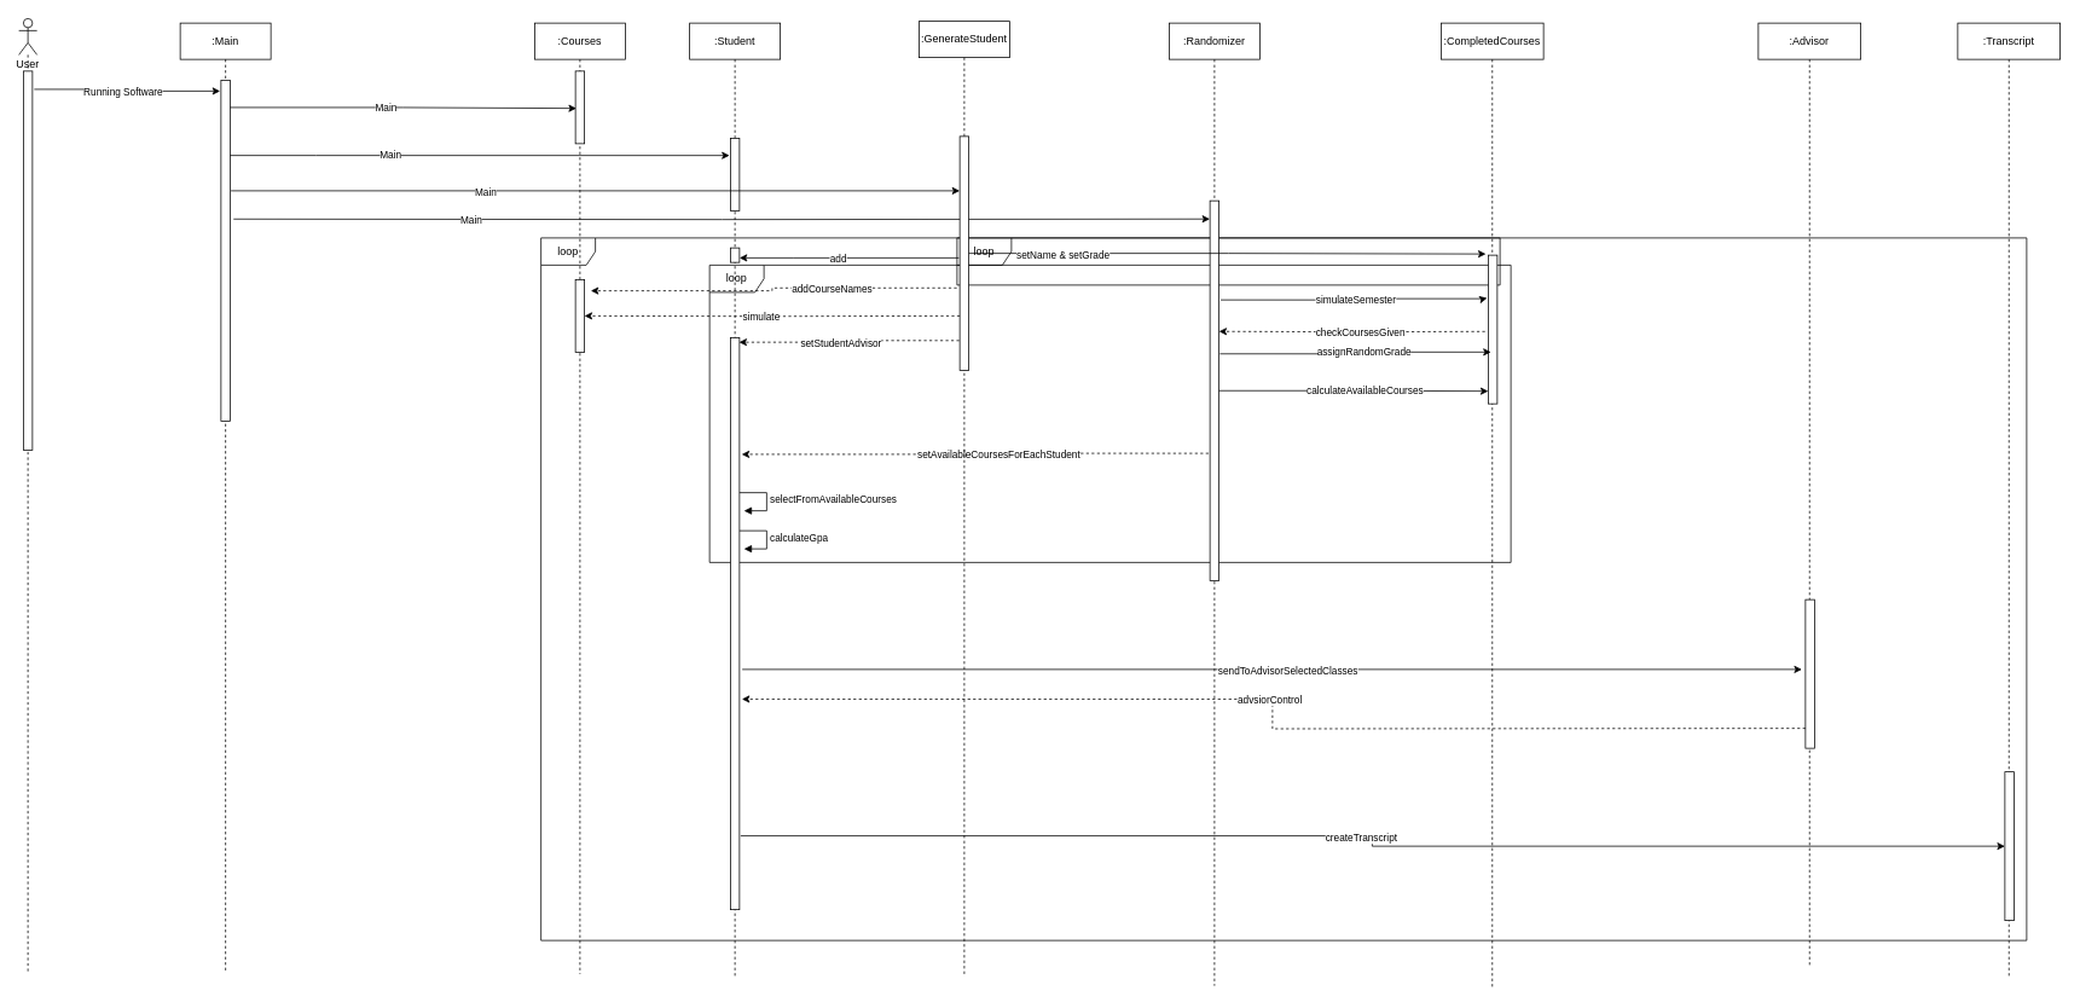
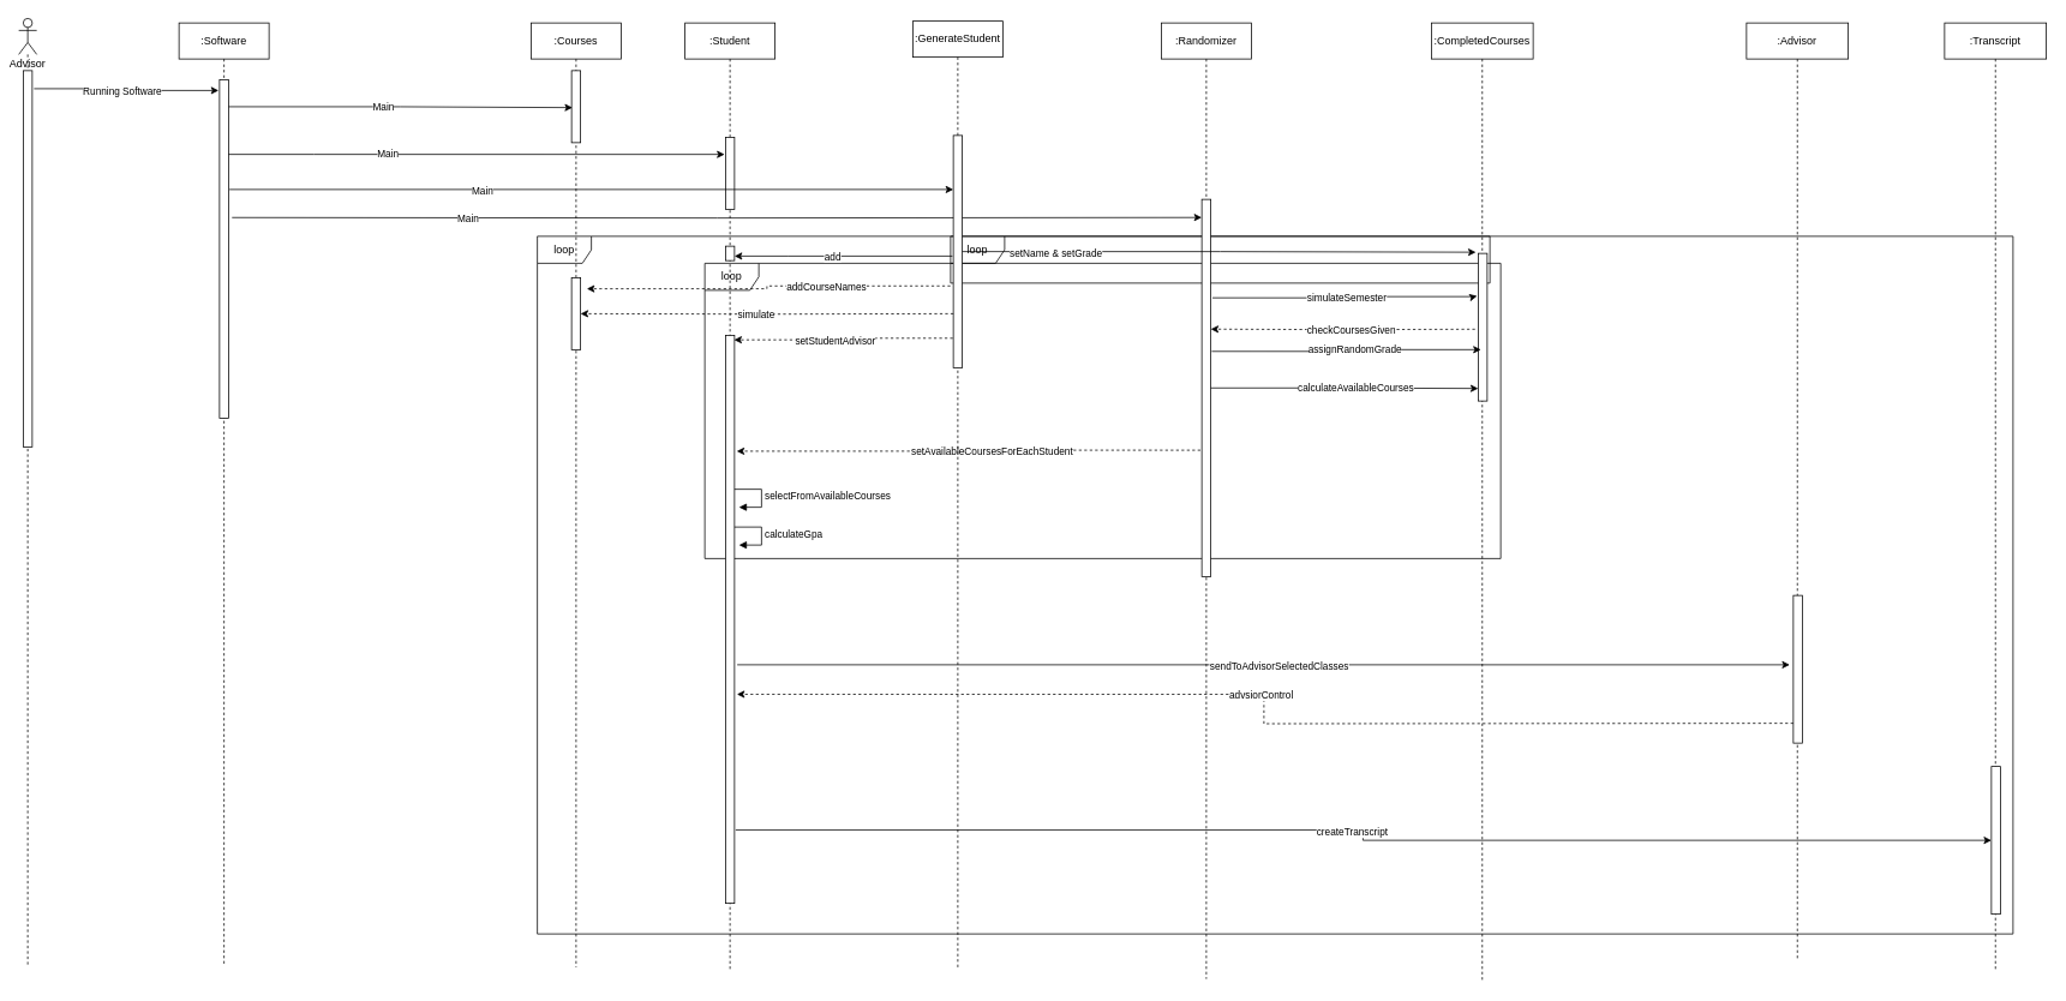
  <mxCell id="0" />
  <mxCell id="1" parent="0" />
  <mxCell id="2" value="loop" style="shape=umlFrame;whiteSpace=wrap;html=1;" vertex="1" parent="1"><mxGeometry x="1055" y="262" width="599" height="52" as="geometry" /></mxCell>
  <mxCell id="3" value="loop" style="shape=umlFrame;whiteSpace=wrap;html=1;" parent="1" vertex="1"><mxGeometry x="596" y="262" width="1639" height="775" as="geometry" /></mxCell>
  <mxCell id="4" value="loop" style="shape=umlFrame;whiteSpace=wrap;html=1;" parent="1" vertex="1"><mxGeometry x="782" y="292" width="884" height="328" as="geometry" /></mxCell>
- <mxCell id="5" value="User" style="shape=umlLifeline;participant=umlActor;perimeter=lifelinePerimeter;whiteSpace=wrap;html=1;container=1;collapsible=0;recursiveResize=0;verticalAlign=top;spacingTop=36;outlineConnect=0;" parent="1" vertex="1"><mxGeometry x="20" y="20" width="20" height="1053" as="geometry" /></mxCell>
+ <mxCell id="5" value="Advisor" style="shape=umlLifeline;participant=umlActor;perimeter=lifelinePerimeter;whiteSpace=wrap;html=1;container=1;collapsible=0;recursiveResize=0;verticalAlign=top;spacingTop=36;outlineConnect=0;" parent="1" vertex="1"><mxGeometry x="20" y="20" width="20" height="1053" as="geometry" /></mxCell>
  <mxCell id="6" value="" style="html=1;points=[];perimeter=orthogonalPerimeter;" parent="5" vertex="1"><mxGeometry x="5" y="58" width="10" height="418" as="geometry" /></mxCell>
  <mxCell id="7" style="edgeStyle=orthogonalEdgeStyle;rounded=0;orthogonalLoop=1;jettySize=auto;html=1;entryX=-0.1;entryY=0.032;entryDx=0;entryDy=0;entryPerimeter=0;exitX=1.2;exitY=0.048;exitDx=0;exitDy=0;exitPerimeter=0;" parent="1" source="6" target="10" edge="1"><mxGeometry relative="1" as="geometry"><mxPoint x="209" y="287" as="targetPoint" /></mxGeometry></mxCell>
  <mxCell id="8" value="Running Software" style="edgeLabel;html=1;align=center;verticalAlign=middle;resizable=0;points=[];" parent="7" vertex="1" connectable="0"><mxGeometry x="0.248" relative="1" as="geometry"><mxPoint x="-30" as="offset" /></mxGeometry></mxCell>
- <mxCell id="9" value=":Main" style="shape=umlLifeline;perimeter=lifelinePerimeter;whiteSpace=wrap;html=1;container=1;collapsible=0;recursiveResize=0;outlineConnect=0;" parent="1" vertex="1"><mxGeometry x="198" y="25" width="100" height="1046" as="geometry" /></mxCell>
+ <mxCell id="9" value=":Software" style="shape=umlLifeline;perimeter=lifelinePerimeter;whiteSpace=wrap;html=1;container=1;collapsible=0;recursiveResize=0;outlineConnect=0;" parent="1" vertex="1"><mxGeometry x="198" y="25" width="100" height="1046" as="geometry" /></mxCell>
  <mxCell id="10" value="" style="html=1;points=[];perimeter=orthogonalPerimeter;" parent="9" vertex="1"><mxGeometry x="45" y="63" width="10" height="376" as="geometry" /></mxCell>
  <mxCell id="11" value=":Courses" style="shape=umlLifeline;perimeter=lifelinePerimeter;whiteSpace=wrap;html=1;container=1;collapsible=0;recursiveResize=0;outlineConnect=0;" parent="1" vertex="1"><mxGeometry x="589" y="25" width="100" height="1049" as="geometry" /></mxCell>
  <mxCell id="12" value="" style="html=1;points=[];perimeter=orthogonalPerimeter;" parent="11" vertex="1"><mxGeometry x="45" y="53" width="10" height="80" as="geometry" /></mxCell>
  <mxCell id="13" value=":Student" style="shape=umlLifeline;perimeter=lifelinePerimeter;whiteSpace=wrap;html=1;container=1;collapsible=0;recursiveResize=0;outlineConnect=0;" parent="1" vertex="1"><mxGeometry x="760" y="25" width="100" height="1051" as="geometry" /></mxCell>
  <mxCell id="14" value="" style="html=1;points=[];perimeter=orthogonalPerimeter;" parent="13" vertex="1"><mxGeometry x="45" y="127" width="10" height="80" as="geometry" /></mxCell>
  <mxCell id="15" value="" style="html=1;points=[];perimeter=orthogonalPerimeter;" parent="13" vertex="1"><mxGeometry x="45" y="347" width="10" height="631" as="geometry" /></mxCell>
  <mxCell id="16" value="selectFromAvailableCourses" style="edgeStyle=orthogonalEdgeStyle;html=1;align=left;spacingLeft=2;endArrow=block;rounded=0;entryX=1;entryY=0;" parent="13" edge="1"><mxGeometry relative="1" as="geometry"><mxPoint x="55" y="518" as="sourcePoint" /><Array as="points"><mxPoint x="85" y="518" /><mxPoint x="85" y="538" /></Array><mxPoint x="60" y="538" as="targetPoint" /></mxGeometry></mxCell>
  <mxCell id="17" style="edgeStyle=orthogonalEdgeStyle;rounded=0;orthogonalLoop=1;jettySize=auto;html=1;exitX=1;exitY=0.08;exitDx=0;exitDy=0;exitPerimeter=0;entryX=0.1;entryY=0.513;entryDx=0;entryDy=0;entryPerimeter=0;" parent="1" source="10" target="12" edge="1"><mxGeometry relative="1" as="geometry" /></mxCell>
  <mxCell id="18" value="Main" style="edgeLabel;html=1;align=center;verticalAlign=middle;resizable=0;points=[];" parent="17" vertex="1" connectable="0"><mxGeometry x="-0.257" y="-4" relative="1" as="geometry"><mxPoint x="30" y="-5" as="offset" /></mxGeometry></mxCell>
  <mxCell id="19" style="edgeStyle=orthogonalEdgeStyle;rounded=0;orthogonalLoop=1;jettySize=auto;html=1;entryX=-0.1;entryY=0.238;entryDx=0;entryDy=0;entryPerimeter=0;" parent="1" source="10" target="14" edge="1"><mxGeometry relative="1" as="geometry"><Array as="points"><mxPoint x="348" y="171" /><mxPoint x="348" y="171" /></Array></mxGeometry></mxCell>
  <mxCell id="20" value="Main" style="edgeLabel;html=1;align=center;verticalAlign=middle;resizable=0;points=[];" parent="19" vertex="1" connectable="0"><mxGeometry x="-0.357" y="-2" relative="1" as="geometry"><mxPoint y="-3" as="offset" /></mxGeometry></mxCell>
  <mxCell id="21" value=":Randomizer" style="shape=umlLifeline;perimeter=lifelinePerimeter;whiteSpace=wrap;html=1;container=1;collapsible=0;recursiveResize=0;outlineConnect=0;" parent="1" vertex="1"><mxGeometry x="1289" y="25" width="100" height="1062" as="geometry" /></mxCell>
  <mxCell id="22" value="" style="html=1;points=[];perimeter=orthogonalPerimeter;" parent="21" vertex="1"><mxGeometry x="45" y="196" width="10" height="419" as="geometry" /></mxCell>
  <mxCell id="23" style="edgeStyle=orthogonalEdgeStyle;rounded=0;orthogonalLoop=1;jettySize=auto;html=1;exitX=1.389;exitY=0.551;exitDx=0;exitDy=0;exitPerimeter=0;entryX=-0.008;entryY=0.048;entryDx=0;entryDy=0;entryPerimeter=0;" parent="1" target="22" edge="1"><mxGeometry relative="1" as="geometry"><mxPoint x="256.89" y="241.176" as="sourcePoint" /><mxPoint x="944" y="220.883" as="targetPoint" /><Array as="points" /></mxGeometry></mxCell>
  <mxCell id="24" value="Main" style="edgeLabel;html=1;align=center;verticalAlign=middle;resizable=0;points=[];" parent="23" vertex="1" connectable="0"><mxGeometry x="-0.236" relative="1" as="geometry"><mxPoint x="-150" as="offset" /></mxGeometry></mxCell>
  <mxCell id="25" value=":CompletedCourses" style="shape=umlLifeline;perimeter=lifelinePerimeter;whiteSpace=wrap;html=1;container=1;collapsible=0;recursiveResize=0;outlineConnect=0;" parent="1" vertex="1"><mxGeometry x="1589" y="25" width="113" height="1065" as="geometry" /></mxCell>
  <mxCell id="26" value="" style="html=1;points=[];perimeter=orthogonalPerimeter;" parent="25" vertex="1"><mxGeometry x="52" y="256" width="10" height="164" as="geometry" /></mxCell>
  <mxCell id="27" style="edgeStyle=orthogonalEdgeStyle;rounded=0;orthogonalLoop=1;jettySize=auto;html=1;exitX=1.187;exitY=0.261;exitDx=0;exitDy=0;exitPerimeter=0;entryX=-0.12;entryY=0.289;entryDx=0;entryDy=0;entryPerimeter=0;" parent="1" source="22" target="26" edge="1"><mxGeometry relative="1" as="geometry"><Array as="points"><mxPoint x="1491" y="330" /><mxPoint x="1491" y="329" /><mxPoint x="1637" y="329" /></Array><mxPoint x="1637" y="323" as="targetPoint" /></mxGeometry></mxCell>
  <mxCell id="28" value="simulateSemester" style="edgeLabel;html=1;align=center;verticalAlign=middle;resizable=0;points=[];" parent="27" vertex="1" connectable="0"><mxGeometry x="-0.286" y="-2" relative="1" as="geometry"><mxPoint x="44" y="-3" as="offset" /></mxGeometry></mxCell>
  <mxCell id="29" style="edgeStyle=orthogonalEdgeStyle;rounded=0;orthogonalLoop=1;jettySize=auto;html=1;entryX=0.3;entryY=0.652;entryDx=0;entryDy=0;entryPerimeter=0;exitX=1.1;exitY=0.403;exitDx=0;exitDy=0;exitPerimeter=0;" parent="1" source="22" target="26" edge="1"><mxGeometry relative="1" as="geometry"><mxPoint x="1348" y="352" as="sourcePoint" /></mxGeometry></mxCell>
  <mxCell id="30" value="assignRandomGrade" style="edgeLabel;html=1;align=center;verticalAlign=middle;resizable=0;points=[];" parent="29" vertex="1" connectable="0"><mxGeometry x="0.07" relative="1" as="geometry"><mxPoint as="offset" /></mxGeometry></mxCell>
  <mxCell id="31" style="edgeStyle=orthogonalEdgeStyle;rounded=0;orthogonalLoop=1;jettySize=auto;html=1;entryX=0;entryY=0.915;entryDx=0;entryDy=0;entryPerimeter=0;" parent="1" source="22" target="26" edge="1"><mxGeometry relative="1" as="geometry" /></mxCell>
  <mxCell id="32" value="calculateAvailableCourses" style="edgeLabel;html=1;align=center;verticalAlign=middle;resizable=0;points=[];" parent="31" vertex="1" connectable="0"><mxGeometry x="0.079" y="1" relative="1" as="geometry"><mxPoint as="offset" /></mxGeometry></mxCell>
  <mxCell id="33" style="edgeStyle=orthogonalEdgeStyle;rounded=0;orthogonalLoop=1;jettySize=auto;html=1;entryX=1.245;entryY=0.204;entryDx=0;entryDy=0;entryPerimeter=0;exitX=-0.156;exitY=0.665;exitDx=0;exitDy=0;exitPerimeter=0;dashed=1;" parent="1" source="22" target="15" edge="1"><mxGeometry relative="1" as="geometry" /></mxCell>
  <mxCell id="34" value="setAvailableCoursesForEachStudent" style="edgeLabel;html=1;align=center;verticalAlign=middle;resizable=0;points=[];" parent="33" vertex="1" connectable="0"><mxGeometry x="-0.219" y="1" relative="1" as="geometry"><mxPoint x="-30" as="offset" /></mxGeometry></mxCell>
  <mxCell id="35" value=":Advisor" style="shape=umlLifeline;perimeter=lifelinePerimeter;whiteSpace=wrap;html=1;container=1;collapsible=0;recursiveResize=0;outlineConnect=0;" parent="1" vertex="1"><mxGeometry x="1939" y="25" width="113" height="1042" as="geometry" /></mxCell>
  <mxCell id="36" value="" style="html=1;points=[];perimeter=orthogonalPerimeter;" parent="35" vertex="1"><mxGeometry x="52" y="636" width="10" height="164" as="geometry" /></mxCell>
  <mxCell id="37" style="edgeStyle=orthogonalEdgeStyle;rounded=0;orthogonalLoop=1;jettySize=auto;html=1;entryX=1.268;entryY=0.632;entryDx=0;entryDy=0;entryPerimeter=0;dashed=1;" parent="1" target="15" edge="1"><mxGeometry relative="1" as="geometry"><mxPoint x="1991" y="803" as="sourcePoint" /><mxPoint x="819.12" y="803.861" as="targetPoint" /></mxGeometry></mxCell>
  <mxCell id="38" value="advsiorControl" style="edgeLabel;html=1;align=center;verticalAlign=middle;resizable=0;points=[];" parent="37" vertex="1" connectable="0"><mxGeometry x="0.035" y="1" relative="1" as="geometry"><mxPoint as="offset" /></mxGeometry></mxCell>
  <mxCell id="39" value=":Transcript" style="shape=umlLifeline;perimeter=lifelinePerimeter;whiteSpace=wrap;html=1;container=1;collapsible=0;recursiveResize=0;outlineConnect=0;" parent="1" vertex="1"><mxGeometry x="2159" y="25" width="113" height="1051" as="geometry" /></mxCell>
  <mxCell id="40" value="" style="html=1;points=[];perimeter=orthogonalPerimeter;" parent="39" vertex="1"><mxGeometry x="52" y="826" width="10" height="164" as="geometry" /></mxCell>
  <mxCell id="41" value="calculateGpa" style="edgeStyle=orthogonalEdgeStyle;html=1;align=left;spacingLeft=2;endArrow=block;rounded=0;entryX=1;entryY=0;" parent="1" edge="1"><mxGeometry relative="1" as="geometry"><mxPoint x="815" y="585" as="sourcePoint" /><Array as="points"><mxPoint x="845" y="585" /><mxPoint x="845" y="605" /></Array><mxPoint x="820" y="605" as="targetPoint" /></mxGeometry></mxCell>
  <mxCell id="42" style="edgeStyle=orthogonalEdgeStyle;rounded=0;orthogonalLoop=1;jettySize=auto;html=1;exitX=1.131;exitY=0.871;exitDx=0;exitDy=0;exitPerimeter=0;" parent="1" source="15" target="40" edge="1"><mxGeometry relative="1" as="geometry"><mxPoint x="1851.286" y="1004.571" as="targetPoint" /></mxGeometry></mxCell>
  <mxCell id="43" value="createTranscript" style="edgeLabel;html=1;align=center;verticalAlign=middle;resizable=0;points=[];" parent="42" vertex="1" connectable="0"><mxGeometry x="-0.026" y="-2" relative="1" as="geometry"><mxPoint x="-1" as="offset" /></mxGeometry></mxCell>
  <mxCell id="44" value=":GenerateStudent" style="shape=umlLifeline;perimeter=lifelinePerimeter;whiteSpace=wrap;html=1;container=1;collapsible=0;recursiveResize=0;outlineConnect=0;" vertex="1" parent="1"><mxGeometry x="1013" y="23" width="100" height="1051" as="geometry" /></mxCell>
  <mxCell id="45" value="" style="html=1;points=[];perimeter=orthogonalPerimeter;" vertex="1" parent="44"><mxGeometry x="45" y="127" width="10" height="258" as="geometry" /></mxCell>
  <mxCell id="46" style="edgeStyle=orthogonalEdgeStyle;rounded=0;orthogonalLoop=1;jettySize=auto;html=1;" edge="1" parent="1"><mxGeometry relative="1" as="geometry"><mxPoint x="254" y="210" as="sourcePoint" /><mxPoint x="1058" y="210" as="targetPoint" /></mxGeometry></mxCell>
  <mxCell id="47" value="Main" style="edgeLabel;html=1;align=center;verticalAlign=middle;resizable=0;points=[];" vertex="1" connectable="0" parent="46"><mxGeometry x="-0.304" y="-1" relative="1" as="geometry"><mxPoint as="offset" /></mxGeometry></mxCell>
  <mxCell id="48" value="" style="html=1;points=[];perimeter=orthogonalPerimeter;" vertex="1" parent="1"><mxGeometry x="634" y="308" width="10" height="80" as="geometry" /></mxCell>
  <mxCell id="49" style="edgeStyle=orthogonalEdgeStyle;rounded=0;orthogonalLoop=1;jettySize=auto;html=1;dashed=1;" edge="1" parent="1" target="48"><mxGeometry relative="1" as="geometry"><mxPoint x="1058" y="348" as="sourcePoint" /></mxGeometry></mxCell>
  <mxCell id="50" value="simulate" style="edgeLabel;html=1;align=center;verticalAlign=middle;resizable=0;points=[];" vertex="1" connectable="0" parent="49"><mxGeometry x="0.06" relative="1" as="geometry"><mxPoint as="offset" /></mxGeometry></mxCell>
  <mxCell id="51" style="edgeStyle=orthogonalEdgeStyle;rounded=0;orthogonalLoop=1;jettySize=auto;html=1;entryX=1.7;entryY=0.154;entryDx=0;entryDy=0;entryPerimeter=0;dashed=1;exitX=-0.331;exitY=0.648;exitDx=0;exitDy=0;exitPerimeter=0;" edge="1" parent="1" source="45" target="48"><mxGeometry relative="1" as="geometry" /></mxCell>
  <mxCell id="52" value="addCourseNames" style="edgeLabel;html=1;align=center;verticalAlign=middle;resizable=0;points=[];" vertex="1" connectable="0" parent="51"><mxGeometry x="-0.091" relative="1" as="geometry"><mxPoint x="47" as="offset" /></mxGeometry></mxCell>
  <mxCell id="53" style="edgeStyle=orthogonalEdgeStyle;rounded=0;orthogonalLoop=1;jettySize=auto;html=1;" parent="1" edge="1"><mxGeometry relative="1" as="geometry"><mxPoint x="818" y="738" as="sourcePoint" /><mxPoint x="1987" y="738" as="targetPoint" /><Array as="points" /></mxGeometry></mxCell>
  <mxCell id="54" value="sendToAdvisorSelectedClasses" style="edgeLabel;html=1;align=center;verticalAlign=middle;resizable=0;points=[];" parent="53" vertex="1" connectable="0"><mxGeometry x="0.114" y="-5" relative="1" as="geometry"><mxPoint x="-50" y="-4" as="offset" /></mxGeometry></mxCell>
  <mxCell id="55" style="edgeStyle=orthogonalEdgeStyle;rounded=0;orthogonalLoop=1;jettySize=auto;html=1;dashed=1;exitX=-0.055;exitY=0.873;exitDx=0;exitDy=0;exitPerimeter=0;entryX=0.955;entryY=0.008;entryDx=0;entryDy=0;entryPerimeter=0;" edge="1" parent="1" source="45" target="15"><mxGeometry relative="1" as="geometry" /></mxCell>
  <mxCell id="56" value="setStudentAdvisor" style="edgeLabel;html=1;align=center;verticalAlign=middle;resizable=0;points=[];" vertex="1" connectable="0" parent="55"><mxGeometry x="0.084" relative="1" as="geometry"><mxPoint as="offset" /></mxGeometry></mxCell>
  <mxCell id="57" style="edgeStyle=orthogonalEdgeStyle;rounded=0;orthogonalLoop=1;jettySize=auto;html=1;entryX=-0.263;entryY=-0.008;entryDx=0;entryDy=0;entryPerimeter=0;" edge="1" parent="1" source="45" target="26"><mxGeometry relative="1" as="geometry" /></mxCell>
  <mxCell id="58" value="setName &amp;amp; setGrade" style="edgeLabel;html=1;align=center;verticalAlign=middle;resizable=0;points=[];" vertex="1" connectable="0" parent="57"><mxGeometry x="-0.641" y="-1" relative="1" as="geometry"><mxPoint as="offset" /></mxGeometry></mxCell>
  <mxCell id="59" value="" style="html=1;points=[];perimeter=orthogonalPerimeter;" vertex="1" parent="1"><mxGeometry x="805" y="273" width="10" height="16" as="geometry" /></mxCell>
  <mxCell id="60" style="edgeStyle=orthogonalEdgeStyle;rounded=0;orthogonalLoop=1;jettySize=auto;html=1;" edge="1" parent="1" target="59"><mxGeometry relative="1" as="geometry"><mxPoint x="1057" y="284" as="sourcePoint" /><Array as="points"><mxPoint x="874" y="284" /><mxPoint x="874" y="284" /></Array></mxGeometry></mxCell>
  <mxCell id="61" value="add" style="edgeLabel;html=1;align=center;verticalAlign=middle;resizable=0;points=[];" vertex="1" connectable="0" parent="60"><mxGeometry x="0.111" relative="1" as="geometry"><mxPoint as="offset" /></mxGeometry></mxCell>
  <mxCell id="62" style="edgeStyle=orthogonalEdgeStyle;rounded=0;orthogonalLoop=1;jettySize=auto;html=1;dashed=1;exitX=-0.055;exitY=0.873;exitDx=0;exitDy=0;exitPerimeter=0;entryX=1;entryY=0.344;entryDx=0;entryDy=0;entryPerimeter=0;" edge="1" parent="1" target="22"><mxGeometry relative="1" as="geometry"><mxPoint x="1637.45" y="365.234" as="sourcePoint" /><mxPoint x="1394.55" y="367.048" as="targetPoint" /><Array as="points" /></mxGeometry></mxCell>
  <mxCell id="63" value="checkCoursesGiven" style="edgeLabel;html=1;align=center;verticalAlign=middle;resizable=0;points=[];" vertex="1" connectable="0" parent="62"><mxGeometry x="0.084" relative="1" as="geometry"><mxPoint x="20" as="offset" /></mxGeometry></mxCell>
